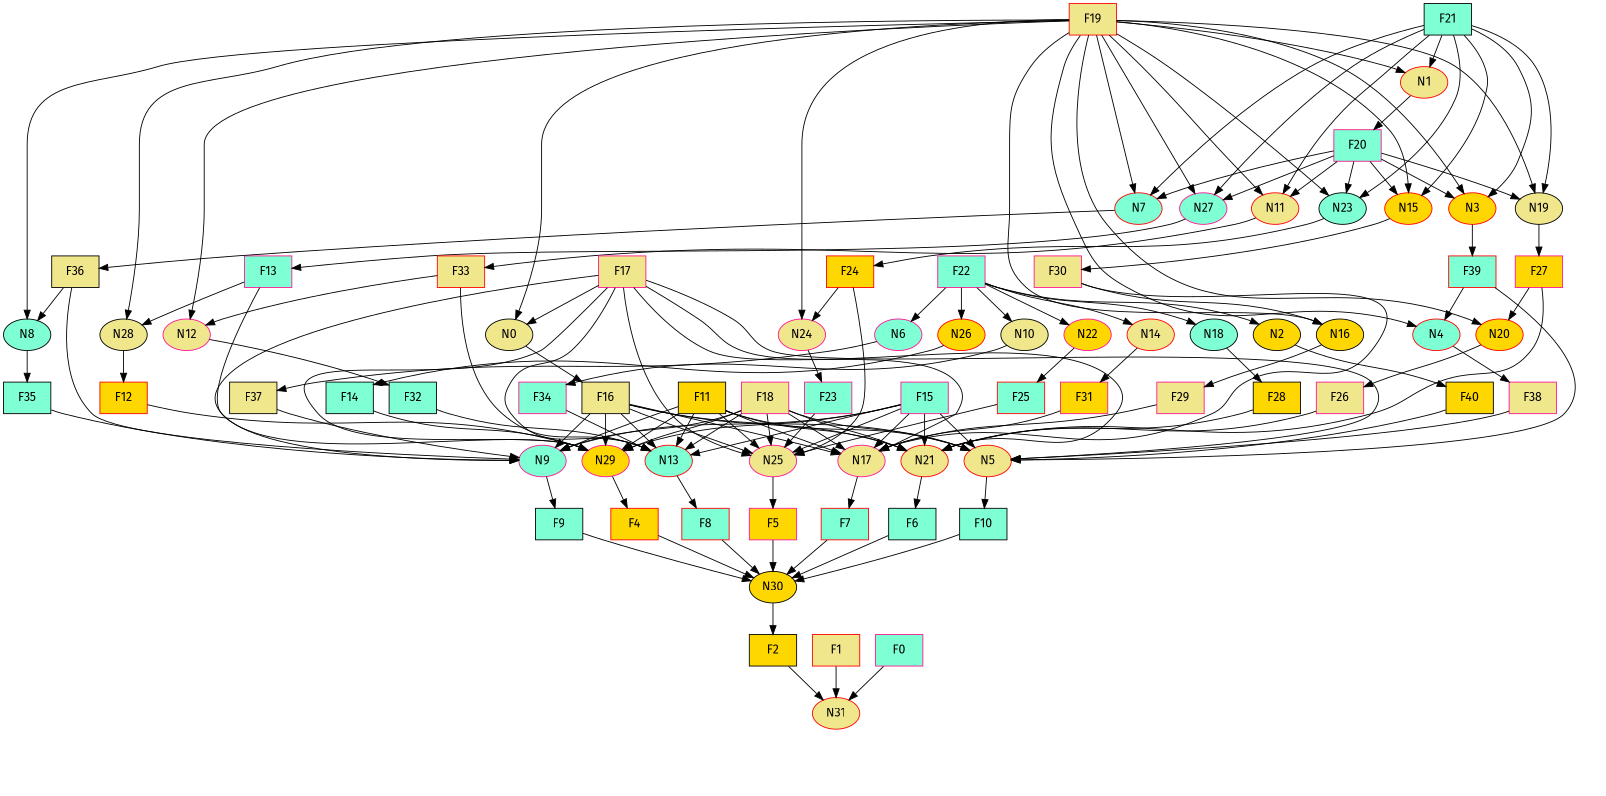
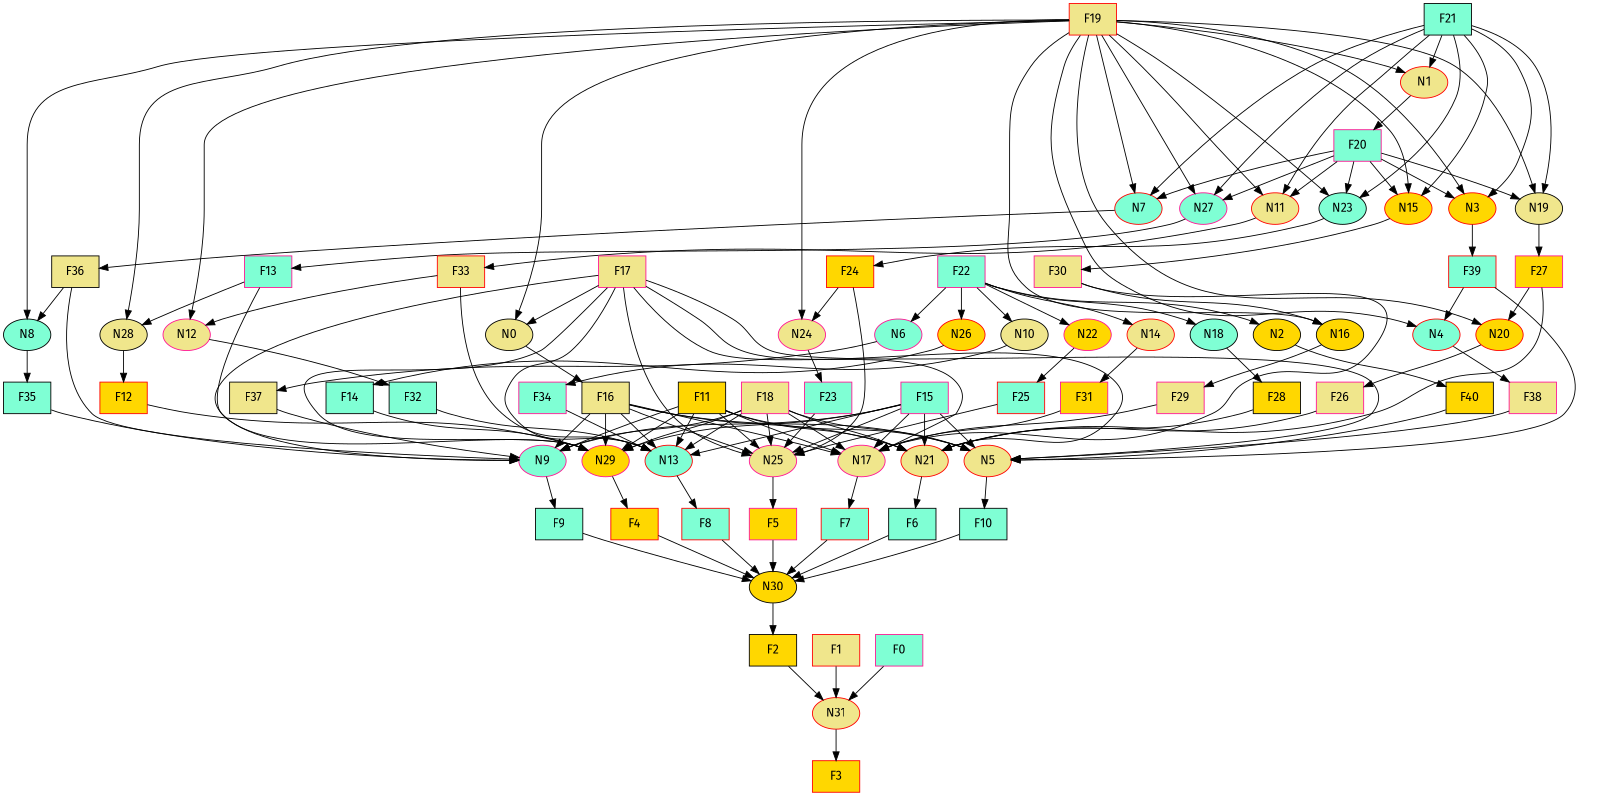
  digraph {
    fontname="Fira Sans"
    node [color=deeppink fillcolor=aquamarine fixedsize=false fontname="Fira Sans" shape=box style=filled]
    edge [fontname="Fira Sans"]
    N31 [color=red fillcolor=khaki shape=ellipse]
+   F3 [color=red fillcolor=gold]
    N30 [color=black fillcolor=gold shape=ellipse]
    F2 [color=black fillcolor=gold]
    N29 [fillcolor=gold shape=ellipse]
    F4 [color=red fillcolor=gold]
    N28 [color=black fillcolor=khaki shape=ellipse]
    F12 [color=red fillcolor=gold]
    N27 [shape=ellipse]
    F13
    N26 [color=red fillcolor=gold shape=ellipse]
    F14 [color=black]
    N25 [fillcolor=khaki shape=ellipse]
    F5 [fillcolor=gold]
    N24 [fillcolor=khaki shape=ellipse]
    F23
    N23 [color=black shape=ellipse]
    F24 [color=red fillcolor=gold]
    N22 [fillcolor=gold shape=ellipse]
    F25 [color=red]
    N21 [color=red fillcolor=khaki shape=ellipse]
    F6 [color=black]
    N20 [color=red fillcolor=gold shape=ellipse]
    F26 [fillcolor=khaki]
    N19 [color=black fillcolor=khaki shape=ellipse]
    F27 [fillcolor=gold]
    N18 [color=black shape=ellipse]
    F28 [color=black fillcolor=gold]
    N17 [fillcolor=khaki shape=ellipse]
    F7 [color=red]
    N16 [color=black fillcolor=gold shape=ellipse]
    F29 [fillcolor=khaki]
    N15 [color=red fillcolor=gold shape=ellipse]
    F30 [fillcolor=khaki]
    N14 [color=red fillcolor=khaki shape=ellipse]
    F31 [fillcolor=gold]
    N13 [color=red shape=ellipse]
    F8 [color=red]
    N12 [fillcolor=khaki shape=ellipse]
    F32 [color=black]
    N11 [color=red fillcolor=khaki shape=ellipse]
    F33 [color=red fillcolor=khaki]
    N10 [color=black fillcolor=khaki shape=ellipse]
    F34
    N9 [shape=ellipse]
    F9 [color=black]
    N8 [color=black shape=ellipse]
    F35 [color=black]
    N7 [color=red shape=ellipse]
    F36 [color=black fillcolor=khaki]
    N6 [shape=ellipse]
    F37 [color=black fillcolor=khaki]
    N5 [color=red fillcolor=khaki shape=ellipse]
    F10 [color=black]
    N4 [color=red shape=ellipse]
    F38 [fillcolor=khaki]
    N3 [color=red fillcolor=gold shape=ellipse]
    F39 [color=red]
    N2 [color=black fillcolor=gold shape=ellipse]
    F40 [color=black fillcolor=gold]
    N1 [color=red fillcolor=khaki shape=ellipse]
    F20
    N0 [color=black fillcolor=khaki shape=ellipse]
    F16 [color=black fillcolor=khaki]
    F1 [color=red fillcolor=khaki]
    F19 [color=red fillcolor=khaki]
    F18 [fillcolor=khaki]
    F22
    F15
    F0
    F21 [color=black]
    F11 [color=black fillcolor=gold]
    F17 [fillcolor=khaki]
+   N31 -> F3
    N30 -> F2
    F2 -> N31
    N29 -> F4
    F4 -> N30
    N28 -> F12
    F12 -> N29
    N27 -> F13
    F13 -> N29
    F13 -> N28
    N26 -> F14
    F14 -> N29
    N25 -> F5
    F5 -> N30
    N24 -> F23
    F23 -> N25
    N23 -> F24
    F24 -> N25
    F24 -> N24
    N22 -> F25
    F25 -> N25
    N21 -> F6
    F6 -> N30
    N20 -> F26
    F26 -> N21
    N19 -> F27
    F27 -> N21
    F27 -> N20
    N18 -> F28
    F28 -> N21
    N17 -> F7
    F7 -> N30
    N16 -> F29
    F29 -> N17
    N15 -> F30
    F30 -> N17
    F30 -> N16
    N14 -> F31
    F31 -> N17
    N13 -> F8
    F8 -> N30
    N12 -> F32
    F32 -> N13
    N11 -> F33
    F33 -> N13
    F33 -> N12
    N10 -> F34
    F34 -> N13
    N9 -> F9
    F9 -> N30
    N8 -> F35
    F35 -> N9
    N7 -> F36
    F36 -> N9
    F36 -> N8
    N6 -> F37
    F37 -> N9
    N5 -> F10
    F10 -> N30
    N4 -> F38
    F38 -> N5
    N3 -> F39
    F39 -> N5
    F39 -> N4
    N2 -> F40
    F40 -> N5
    N1 -> F20
    F20 -> N27
    F20 -> N23
    F20 -> N19
    F20 -> N15
    F20 -> N11
    F20 -> N7
    F20 -> N3
    N0 -> F16
    F16 -> N29
    F16 -> N25
    F16 -> N21
    F16 -> N17
    F16 -> N13
    F16 -> N9
    F16 -> N5
    F1 -> N31
    F19 -> N28
    F19 -> N27
    F19 -> N24
    F19 -> N23
    F19 -> N20
    F19 -> N19
    F19 -> N16
    F19 -> N15
    F19 -> N12
    F19 -> N11
    F19 -> N8
    F19 -> N7
    F19 -> N4
    F19 -> N3
    F19 -> N1
    F19 -> N0
    F18 -> N29
    F18 -> N25
    F18 -> N21
    F18 -> N17
    F18 -> N13
    F18 -> N9
    F18 -> N5
    F22 -> N26
    F22 -> N22
    F22 -> N18
    F22 -> N14
    F22 -> N10
    F22 -> N6
    F22 -> N2
    F15 -> N29
    F15 -> N25
    F15 -> N21
    F15 -> N17
    F15 -> N13
    F15 -> N9
    F15 -> N5
    F0 -> N31
    F21 -> N27
    F21 -> N23
    F21 -> N19
    F21 -> N15
    F21 -> N11
    F21 -> N7
    F21 -> N3
    F21 -> N1
    F11 -> N29
    F11 -> N25
    F11 -> N21
    F11 -> N17
    F11 -> N13
    F11 -> N9
    F11 -> N5
    F17 -> N29
    F17 -> N25
    F17 -> N21
    F17 -> N17
    F17 -> N13
    F17 -> N9
    F17 -> N5
    F17 -> N0
  }
